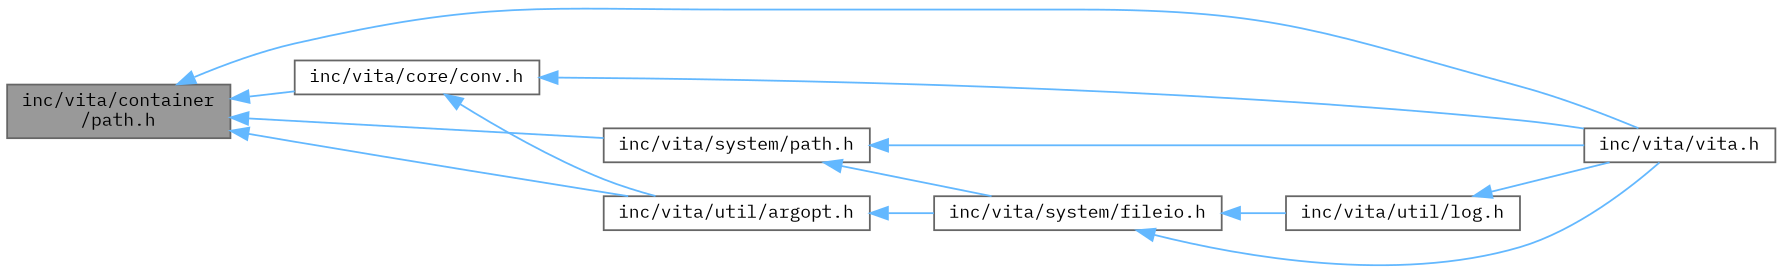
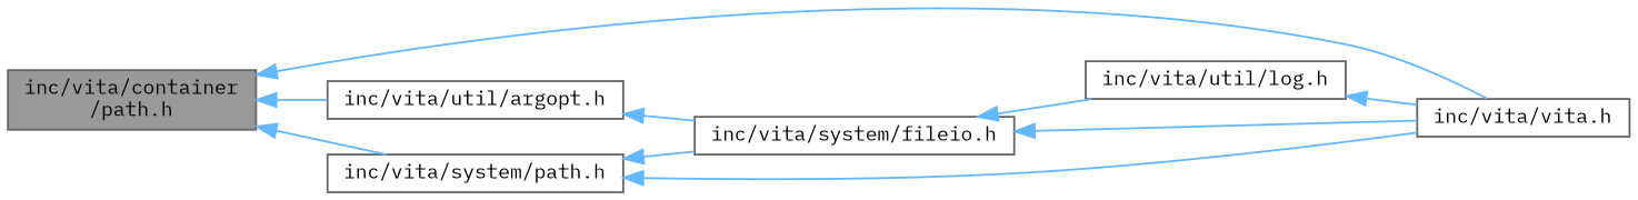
  digraph {
    fontname="IBM Plex Mono"
    rankdir=LR
    node [color=grey40 fillcolor=white fontname="IBM Plex Mono" fontsize=10 shape=box style=filled]
    edge [color=steelblue1 dir=back fontname="IBM Plex Mono" fontsize=10 labelfontname=Helvetica labelfontsize=10 style=solid]
    n1 [color=gray40 fillcolor=grey60 fontcolor=black height=0.2 label="inc/vita/container\l/path.h" width=0.4]
-   n2 [height=0.2 label="inc/vita/core/conv.h" width=0.4]
    n3 [height=0.2 label="inc/vita/util/argopt.h" width=0.4]
    n4 [height=0.2 label="inc/vita/vita.h" width=0.4]
    n5 [height=0.2 label="inc/vita/system/path.h" width=0.4]
    n6 [height=0.2 label="inc/vita/system/fileio.h" width=0.4]
    n7 [height=0.2 label="inc/vita/util/log.h" width=0.4]
-   n1 -> n2
    n1 -> n3
    n1 -> n4
    n1 -> n5
-   n2 -> n3
-   n2 -> n4
    n3 -> n6
    n5 -> n4
    n5 -> n6
    n6 -> n4
    n6 -> n7
    n7 -> n4
  }
